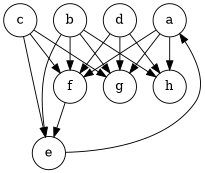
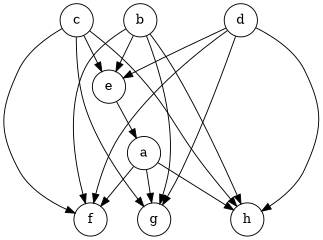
  digraph {
    node [regular=true]
    a
    f
    g
    h
    e
    b
    c
    d
    a -> f
    a -> g
    a -> h
    e -> a
    b -> f
    b -> g
    b -> h
    b -> e
    c -> f
    c -> g
+   c -> h
    c -> e
    d -> f
    d -> g
    d -> h
-   f -> e
+   d -> e
  }
